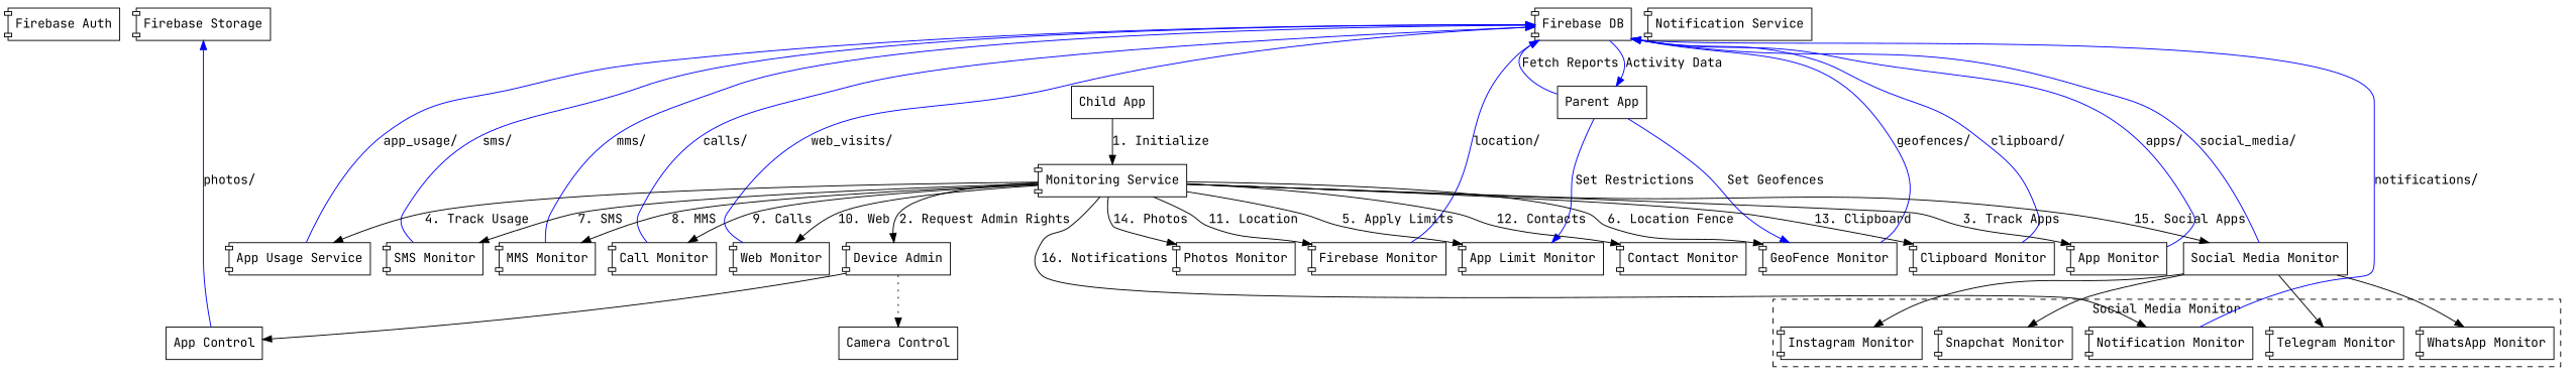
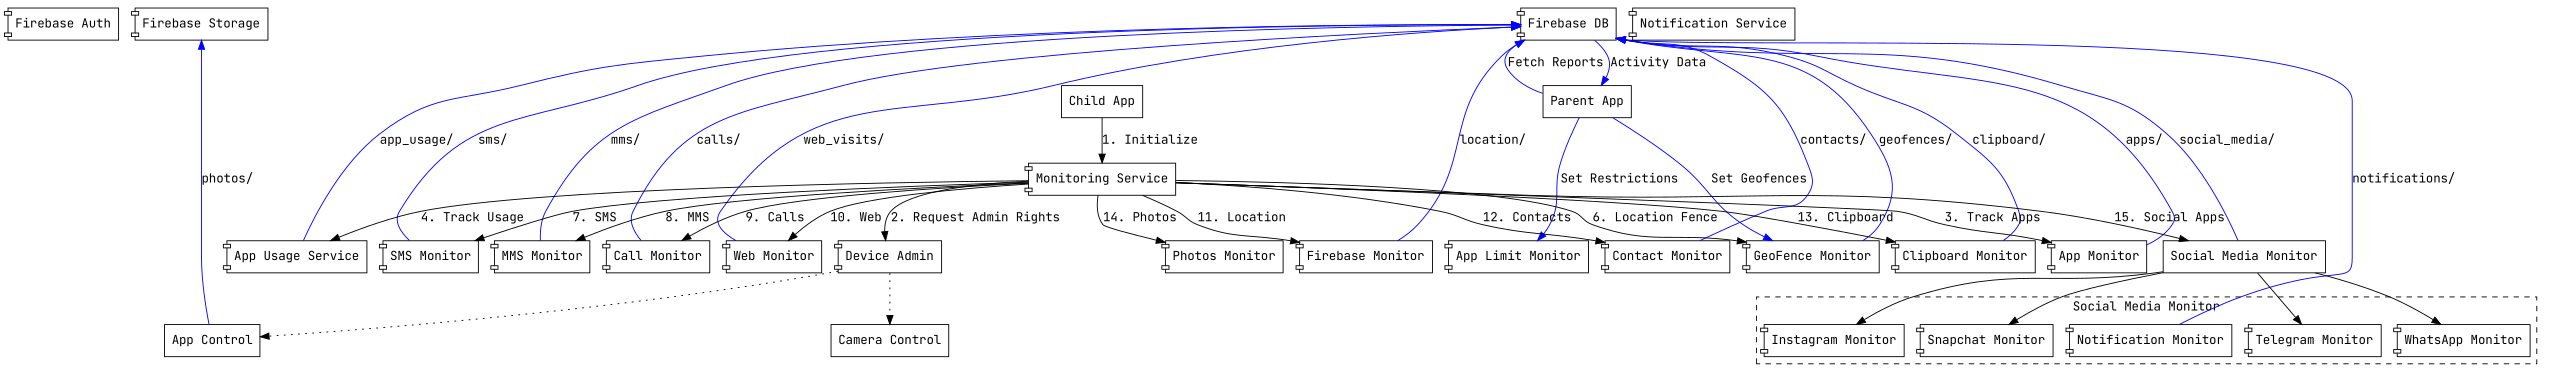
  digraph {
    fontname="JetBrains Mono"
    rankdir=TB
    node [fontname="JetBrains Mono" shape=component]
    edge [fontname="JetBrains Mono"]
    "Firebase Auth"
    "Firebase DB"
    "Firebase Storage"
    "Parent App" [shape=actor]
    "Child App" [shape=actor]
    "App Monitor"
    "App Usage Service"
    "App Limit Monitor"
    "SMS Monitor"
    "MMS Monitor"
    "Call Monitor"
    "Web Monitor"
    n13 [label="Firebase Monitor"]
    "GeoFence Monitor"
    "Contact Monitor"
    "Clipboard Monitor"
    "Photos Monitor"
    "WhatsApp Monitor"
    "Instagram Monitor"
    "Snapchat Monitor"
    "Telegram Monitor"
    "Notification Monitor"
    "Monitoring Service"
    "Device Admin"
    "Social Media Monitor" [shape=box]
    "Camera Control" [shape=box]
    "App Control" [shape=box]
    "Notification Service"
    subgraph sub_1 {
      rank=same
      "Firebase Auth"
      "Firebase DB"
      "Firebase Storage"
    }
    subgraph sub_2 {
      rank=same
      "Parent App"
      "Child App"
    }
    subgraph sub_3 {
      rank=same
      "App Monitor"
      "App Usage Service"
      "App Limit Monitor"
    }
    subgraph sub_4 {
      rank=same
      "SMS Monitor"
      "MMS Monitor"
      "Call Monitor"
    }
    subgraph sub_5 {
      rank=same
      "Web Monitor"
      n13
      "GeoFence Monitor"
    }
    subgraph sub_6 {
      rank=same
      "Contact Monitor"
      "Clipboard Monitor"
      "Photos Monitor"
    }
    subgraph cluster_7 {
      label="Social Media Monitor"
      style=dashed
      "WhatsApp Monitor"
      "Instagram Monitor"
      "Snapchat Monitor"
      "Telegram Monitor"
      "Notification Monitor"
    }
    "Firebase DB" -> "Parent App" [color=blue label="Activity Data"]
    "Parent App" -> "Firebase DB" [color=blue label="Fetch Reports"]
    "Parent App" -> "App Limit Monitor" [color=blue label="Set Restrictions"]
    "Parent App" -> "GeoFence Monitor" [color=blue label="Set Geofences"]
    "Child App" -> "Monitoring Service" [label="1. Initialize"]
    "App Monitor" -> "Firebase DB" [color=blue label="apps/"]
    "App Usage Service" -> "Firebase DB" [color=blue label="app_usage/"]
    "SMS Monitor" -> "Firebase DB" [color=blue label="sms/"]
    "MMS Monitor" -> "Firebase DB" [color=blue label="mms/"]
    "Call Monitor" -> "Firebase DB" [color=blue label="calls/"]
    "Web Monitor" -> "Firebase DB" [color=blue label="web_visits/"]
    n13 -> "Firebase DB" [color=blue label="location/"]
    "GeoFence Monitor" -> "Firebase DB" [color=blue label="geofences/"]
+   "Contact Monitor" -> "Firebase DB" [color=blue label="contacts/"]
    "Clipboard Monitor" -> "Firebase DB" [color=blue label="clipboard/"]
    "Notification Monitor" -> "Firebase DB" [color=blue label="notifications/"]
    "Monitoring Service" -> "App Monitor" [label="3. Track Apps"]
    "Monitoring Service" -> "App Usage Service" [label="4. Track Usage"]
-   "Monitoring Service" -> "App Limit Monitor" [label="5. Apply Limits"]
    "Monitoring Service" -> "SMS Monitor" [label="7. SMS"]
    "Monitoring Service" -> "MMS Monitor" [label="8. MMS"]
    "Monitoring Service" -> "Call Monitor" [label="9. Calls"]
    "Monitoring Service" -> "Web Monitor" [label="10. Web"]
    "Monitoring Service" -> n13 [label="11. Location"]
    "Monitoring Service" -> "GeoFence Monitor" [label="6. Location Fence"]
    "Monitoring Service" -> "Contact Monitor" [label="12. Contacts"]
    "Monitoring Service" -> "Clipboard Monitor" [label="13. Clipboard"]
    "Monitoring Service" -> "Photos Monitor" [label="14. Photos"]
-   "Monitoring Service" -> "Notification Monitor" [label="16. Notifications"]
    "Monitoring Service" -> "Device Admin" [label="2. Request Admin Rights"]
    "Monitoring Service" -> "Social Media Monitor" [label="15. Social Apps"]
    "Device Admin" -> "Camera Control" [style=dotted]
-   "Device Admin" -> "App Control" [style=solid]
+   "Device Admin" -> "App Control" [style=dotted]
    "Social Media Monitor" -> "Firebase DB" [color=blue label="social_media/"]
    "Social Media Monitor" -> "WhatsApp Monitor"
    "Social Media Monitor" -> "Instagram Monitor"
    "Social Media Monitor" -> "Snapchat Monitor"
    "Social Media Monitor" -> "Telegram Monitor"
    "App Control" -> "Firebase Storage" [color=blue label="photos/"]
  }
